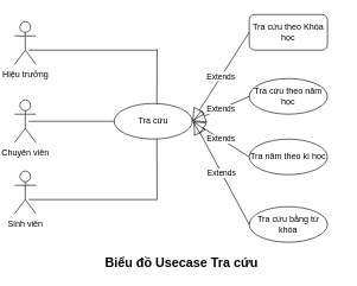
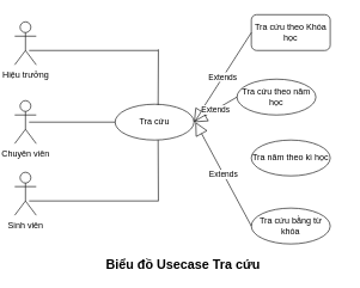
  <mxCell id="0" />
  <mxCell id="1" parent="0" />
  <mxCell id="2" value="Chuyên viên" style="shape=umlActor;verticalLabelPosition=bottom;verticalAlign=top;html=1;" vertex="1" parent="1"><mxGeometry x="20" y="140" width="30" height="60" as="geometry" /></mxCell>
  <mxCell id="3" value="Sinh viên" style="shape=umlActor;verticalLabelPosition=bottom;verticalAlign=top;html=1;" vertex="1" parent="1"><mxGeometry x="20" y="240" width="30" height="60" as="geometry" /></mxCell>
  <mxCell id="4" value="Hiệu trưởng" style="shape=umlActor;verticalLabelPosition=bottom;verticalAlign=top;html=1;" vertex="1" parent="1"><mxGeometry x="20" y="30" width="30" height="60" as="geometry" /></mxCell>
  <mxCell id="5" value="Tra cứu" style="ellipse;whiteSpace=wrap;html=1;" vertex="1" parent="1"><mxGeometry x="160" y="145" width="110" height="50" as="geometry" /></mxCell>
  <mxCell id="6" value="Tra cứu bằng từ khóa" style="ellipse;whiteSpace=wrap;html=1;" vertex="1" parent="1"><mxGeometry x="350" y="290" width="110" height="50" as="geometry" /></mxCell>
- <mxCell id="7" value="Tra cứu theo năm học" style="ellipse;whiteSpace=wrap;html=1;" vertex="1" parent="1"><mxGeometry x="350" y="110" width="110" height="50" as="geometry" /></mxCell>
+ <mxCell id="7" value="Tra cứu theo năm học" style="ellipse;whiteSpace=wrap;html=1;" vertex="1" parent="1"><mxGeometry x="330" y="110" width="110" height="50" as="geometry" /></mxCell>
  <mxCell id="8" value="Tra cứu theo Khóa học" style="whiteSpace=wrap;html=1;rounded=1;" vertex="1" parent="1"><mxGeometry x="350" y="20" width="110" height="50" as="geometry" /></mxCell>
  <mxCell id="9" value="Tra năm theo kì học" style="ellipse;whiteSpace=wrap;html=1;" vertex="1" parent="1"><mxGeometry x="350" y="195" width="110" height="50" as="geometry" /></mxCell>
  <mxCell id="10" value="Extends" style="endArrow=block;endSize=16;endFill=0;html=1;entryX=1;entryY=0.5;entryDx=0;entryDy=0;exitX=0;exitY=0.5;exitDx=0;exitDy=0;" edge="1" parent="1" source="8" target="5"><mxGeometry width="160" relative="1" as="geometry"><mxPoint x="200" y="160" as="sourcePoint" /><mxPoint x="360" y="160" as="targetPoint" /></mxGeometry></mxCell>
  <mxCell id="11" value="Extends" style="endArrow=block;endSize=16;endFill=0;html=1;exitX=0;exitY=0.5;exitDx=0;exitDy=0;" edge="1" parent="1" source="7"><mxGeometry width="160" relative="1" as="geometry"><mxPoint x="360" y="55" as="sourcePoint" /><mxPoint x="270" y="170" as="targetPoint" /></mxGeometry></mxCell>
- <mxCell id="12" value="Extends" style="endArrow=block;endSize=16;endFill=0;html=1;exitX=0;exitY=0.5;exitDx=0;exitDy=0;entryX=1;entryY=0.5;entryDx=0;entryDy=0;" edge="1" parent="1" source="9" target="5"><mxGeometry width="160" relative="1" as="geometry"><mxPoint x="360" y="145" as="sourcePoint" /><mxPoint x="280" y="180" as="targetPoint" /></mxGeometry></mxCell>
  <mxCell id="13" value="Extends" style="endArrow=block;endSize=16;endFill=0;html=1;exitX=0;exitY=0.5;exitDx=0;exitDy=0;" edge="1" parent="1" source="6"><mxGeometry width="160" relative="1" as="geometry"><mxPoint x="370" y="155" as="sourcePoint" /><mxPoint x="272" y="170" as="targetPoint" /></mxGeometry></mxCell>
  <mxCell id="14" value="" style="line;strokeWidth=1;fillColor=none;align=left;verticalAlign=middle;spacingTop=-1;spacingLeft=3;spacingRight=3;rotatable=0;labelPosition=right;points=[];portConstraint=eastwest;" vertex="1" parent="1"><mxGeometry x="40" y="130" width="120" height="80" as="geometry" /></mxCell>
  <mxCell id="15" value="" style="line;strokeWidth=1;fillColor=none;align=left;verticalAlign=middle;spacingTop=-1;spacingLeft=3;spacingRight=3;rotatable=0;labelPosition=right;points=[];portConstraint=eastwest;" vertex="1" parent="1"><mxGeometry x="40" y="240" width="180" height="80" as="geometry" /></mxCell>
  <mxCell id="16" value="" style="line;strokeWidth=1;fillColor=none;align=left;verticalAlign=middle;spacingTop=-1;spacingLeft=3;spacingRight=3;rotatable=0;labelPosition=right;points=[];portConstraint=eastwest;" vertex="1" parent="1"><mxGeometry x="40" y="30" width="180" height="80" as="geometry" /></mxCell>
  <mxCell id="17" value="" style="endArrow=none;html=1;entryX=1.002;entryY=0.467;entryDx=0;entryDy=0;entryPerimeter=0;" edge="1" parent="1"><mxGeometry width="50" height="50" relative="1" as="geometry"><mxPoint x="220" y="146" as="sourcePoint" /><mxPoint x="220.36" y="68.36" as="targetPoint" /></mxGeometry></mxCell>
  <mxCell id="18" value="" style="endArrow=none;html=1;exitX=1.002;exitY=0.543;exitDx=0;exitDy=0;exitPerimeter=0;" edge="1" parent="1"><mxGeometry width="50" height="50" relative="1" as="geometry"><mxPoint x="220.36" y="280.44" as="sourcePoint" /><mxPoint x="220" y="195" as="targetPoint" /></mxGeometry></mxCell>
  <mxCell id="19" value="&lt;font style=&quot;font-size: 18px&quot;&gt;&lt;b&gt;Biểu đồ Usecase Tra cứu&lt;/b&gt;&lt;/font&gt;" style="text;html=1;strokeColor=none;fillColor=none;align=center;verticalAlign=middle;whiteSpace=wrap;rounded=0;" vertex="1" parent="1"><mxGeometry x="30" y="360" width="450" height="20" as="geometry" /></mxCell>
